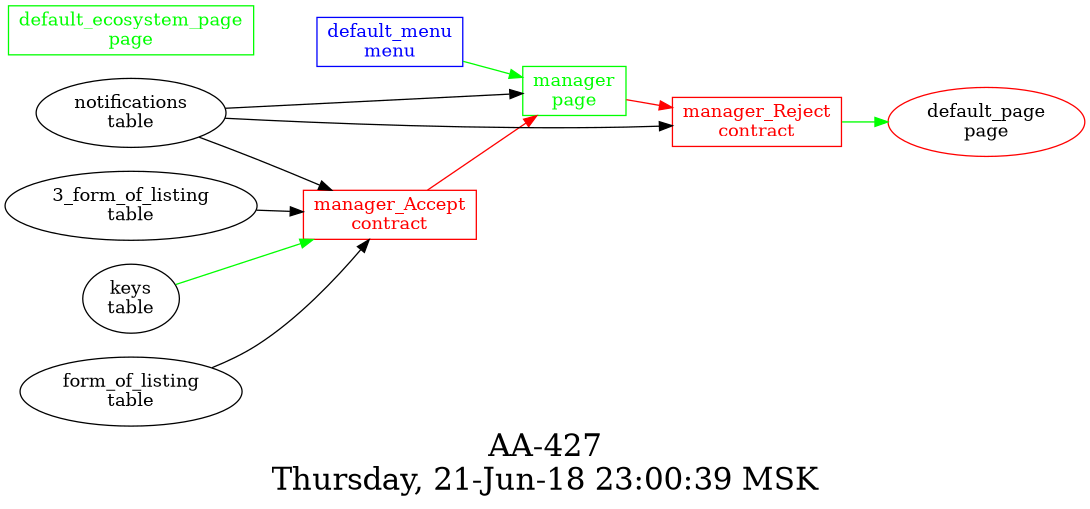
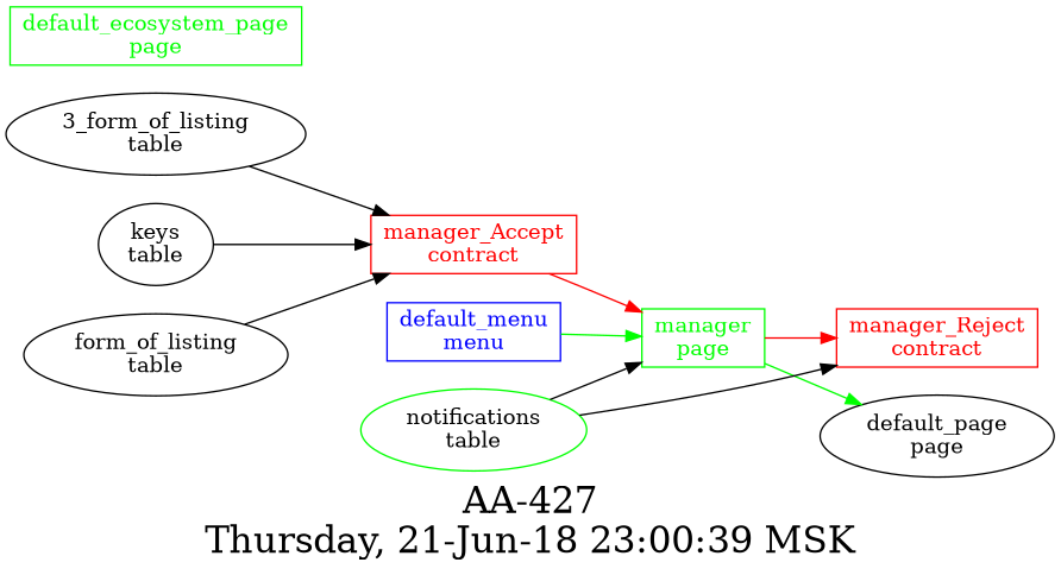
  digraph {
    fontsize=24
    label="AA-427\nThursday, 21-Jun-18 23:00:39 MSK"
    nojustify=true
    ordering=out
    rankdir=LR
    "default_menu\nmenu" [color=blue fontcolor=blue group=menus shape=record]
    "manager\npage" [color=green fontcolor=green group=pages shape=record]
    "manager_Reject\ncontract" [color=red fontcolor=red group=contracts shape=record]
-   "default_page\npage" [color=red]
+   "default_page\npage"
    "manager_Accept\ncontract" [color=red fontcolor=red group=contracts shape=record]
    "default_ecosystem_page\npage" [color=green fontcolor=green group=pages shape=record]
-   "notifications\ntable"
+   "notifications\ntable" [color=green]
    "3_form_of_listing\ntable"
    "keys\ntable"
    "form_of_listing\ntable"
    "default_menu\nmenu" -> "manager\npage" [color=green]
    "manager\npage" -> "manager_Reject\ncontract" [color=red]
-   "manager_Reject\ncontract" -> "default_page\npage" [color=green]
+   "manager\npage" -> "default_page\npage" [color=green]
    "manager_Accept\ncontract" -> "manager\npage" [color=red]
    "notifications\ntable" -> "manager\npage"
    "notifications\ntable" -> "manager_Reject\ncontract"
-   "notifications\ntable" -> "manager_Accept\ncontract"
    "3_form_of_listing\ntable" -> "manager_Accept\ncontract"
-   "keys\ntable" -> "manager_Accept\ncontract" [color=green]
+   "keys\ntable" -> "manager_Accept\ncontract"
    "form_of_listing\ntable" -> "manager_Accept\ncontract"
  }
